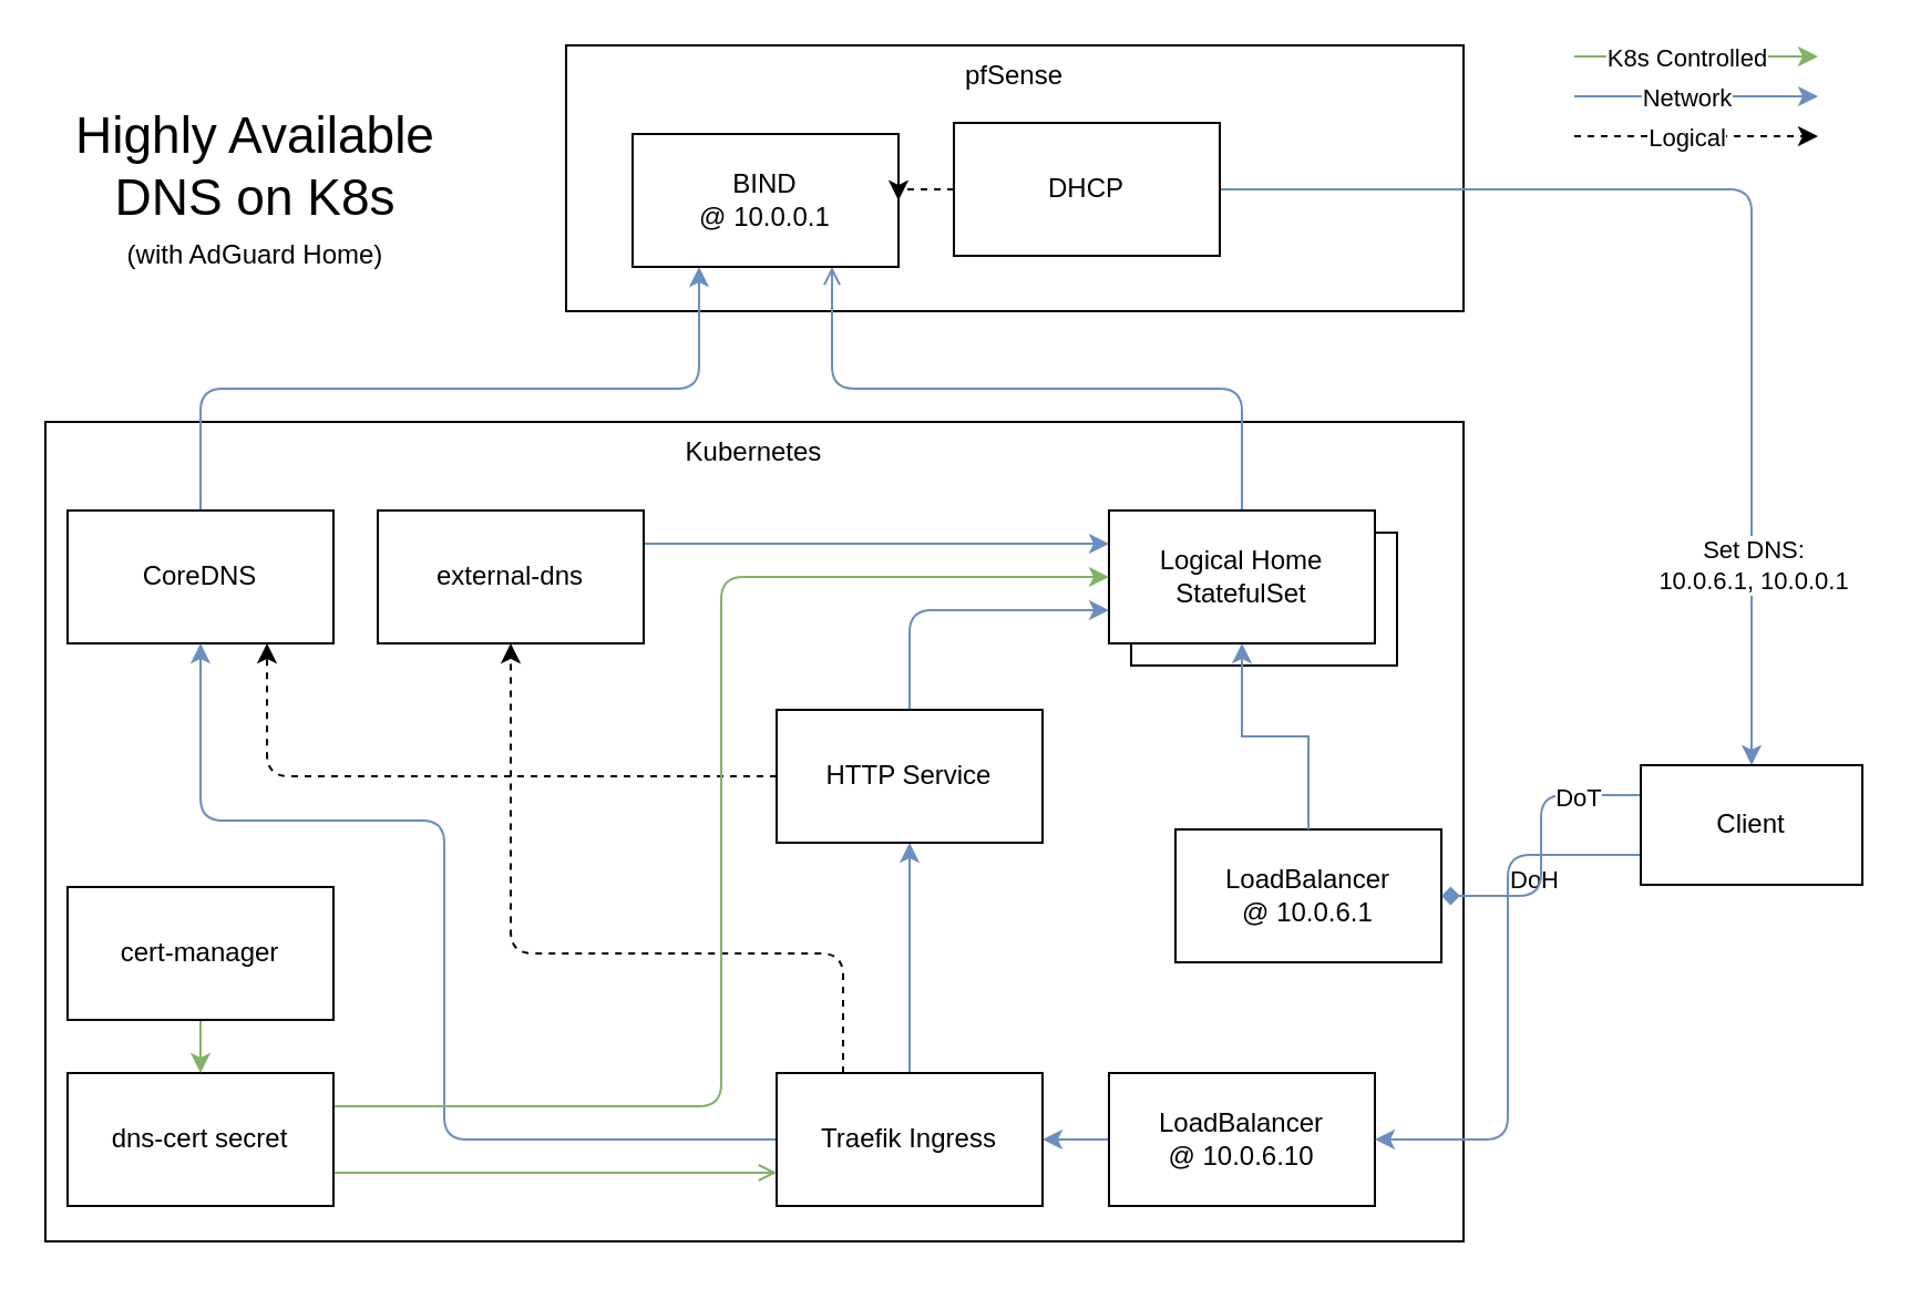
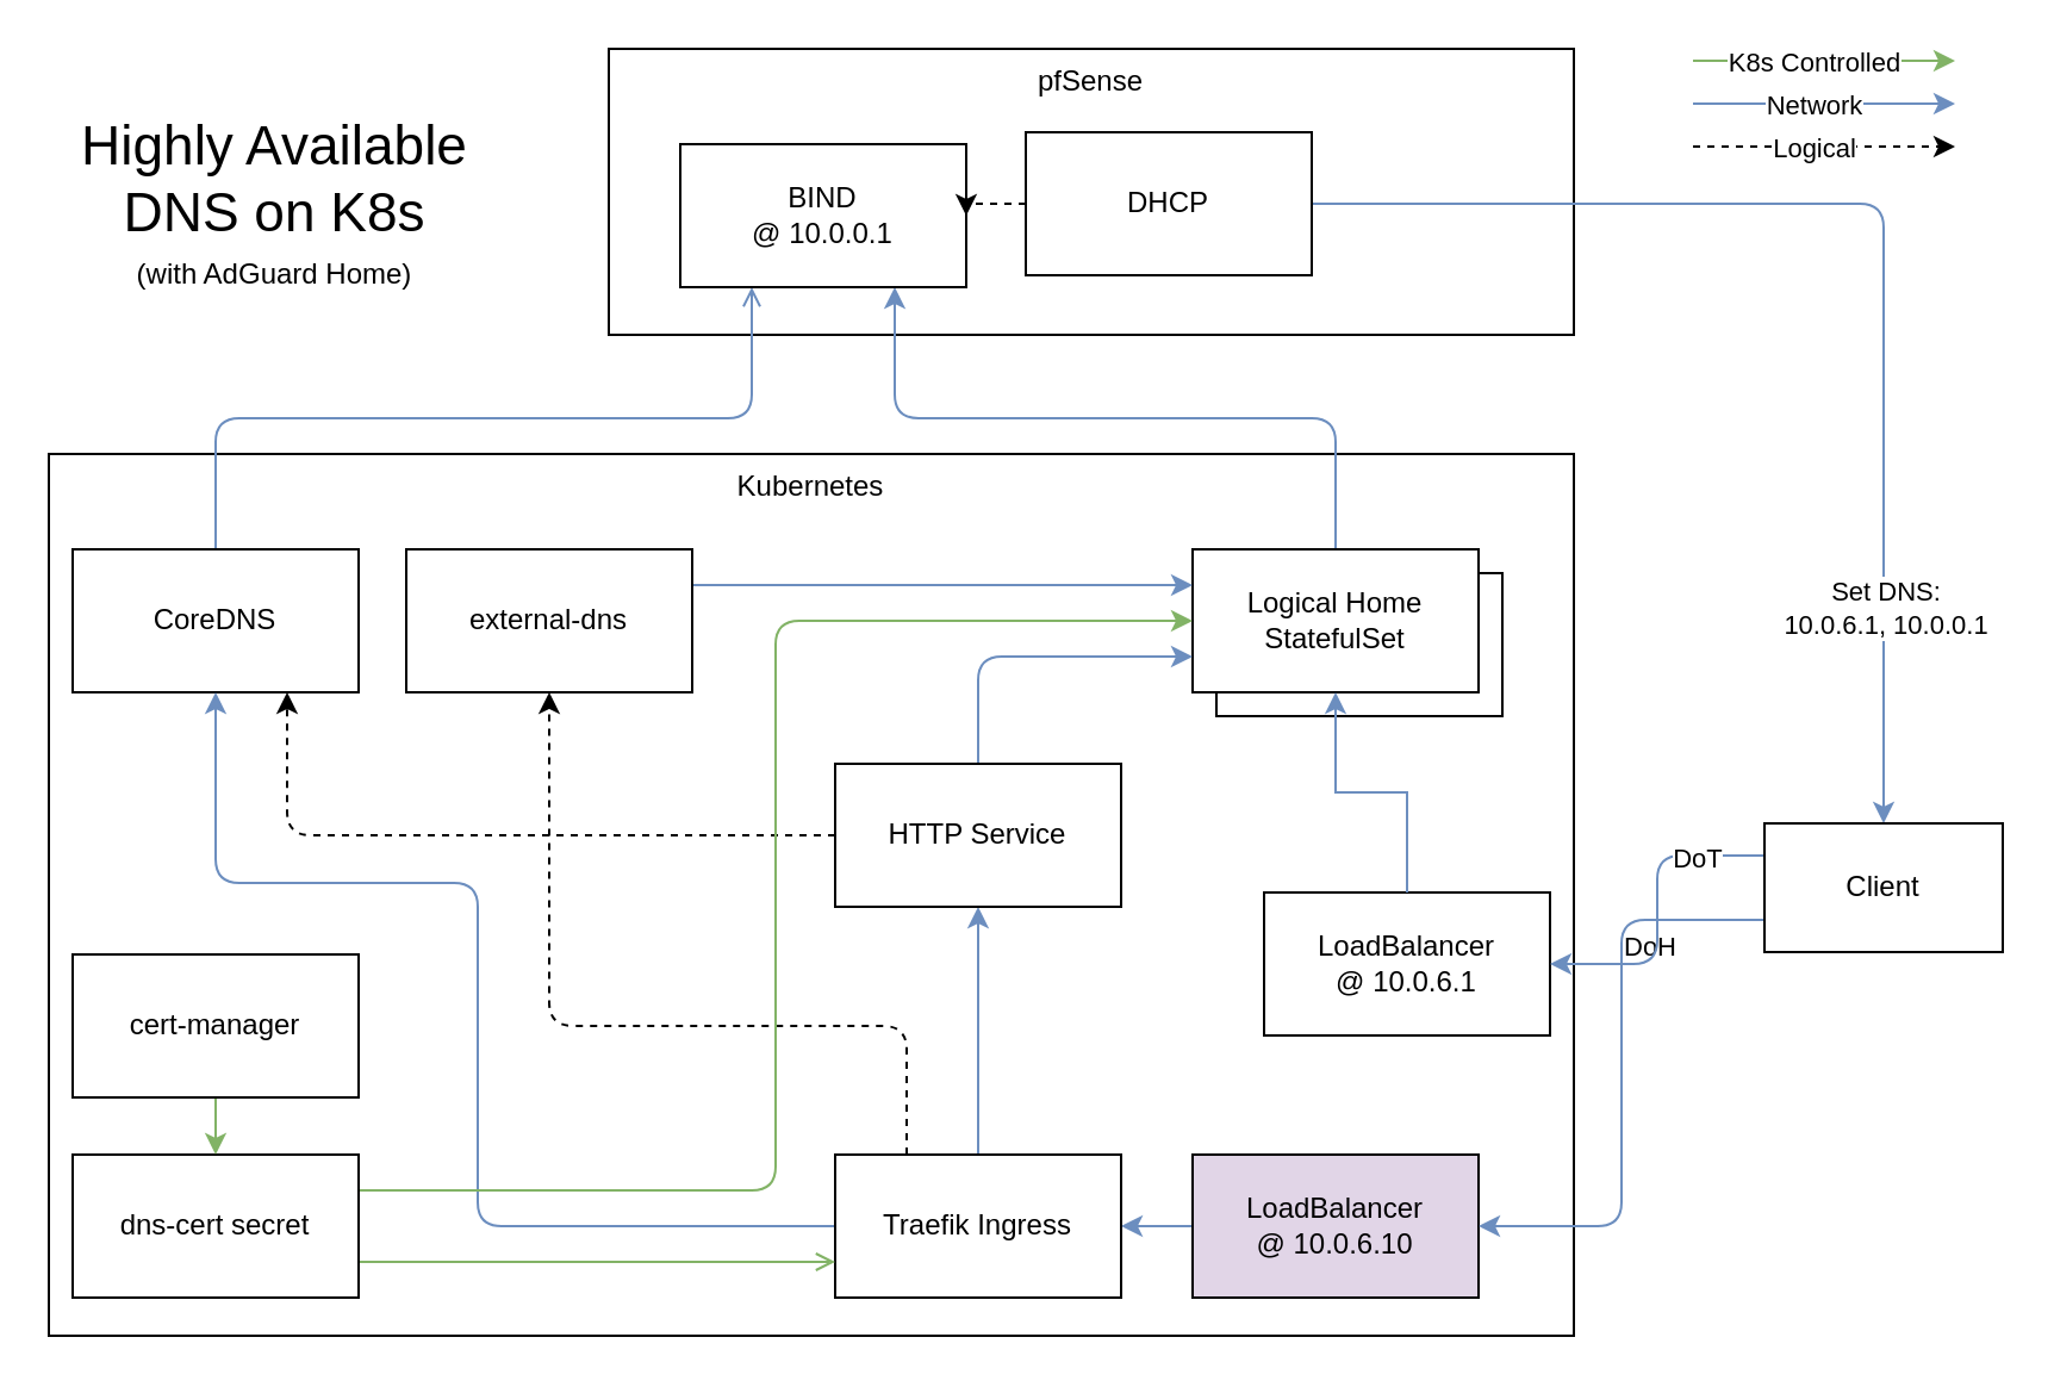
  <mxCell id="0" />
  <mxCell id="1" parent="0" />
  <mxCell id="2" value="Kubernetes" style="rounded=0;whiteSpace=wrap;html=1;verticalAlign=top;" vertex="1" parent="1"><mxGeometry x="20" y="190" width="640" height="370" as="geometry" /></mxCell>
  <mxCell id="3" value="pfSense" style="rounded=0;whiteSpace=wrap;html=1;verticalAlign=top;" vertex="1" parent="1"><mxGeometry x="255" y="20" width="405" height="120" as="geometry" /></mxCell>
  <mxCell id="4" value="AdGuard Home" style="rounded=0;whiteSpace=wrap;html=1;" vertex="1" parent="1"><mxGeometry x="510" y="240" width="120" height="60" as="geometry" /></mxCell>
- <mxCell id="5" style="edgeStyle=orthogonalEdgeStyle;rounded=1;orthogonalLoop=1;jettySize=auto;html=1;exitX=0.5;exitY=0;exitDx=0;exitDy=0;entryX=0.25;entryY=1;entryDx=0;entryDy=0;fillColor=#dae8fc;strokeColor=#6c8ebf;" edge="1" parent="1" source="6" target="9"><mxGeometry relative="1" as="geometry" /></mxCell>
+ <mxCell id="5" style="edgeStyle=orthogonalEdgeStyle;rounded=1;orthogonalLoop=1;jettySize=auto;html=1;exitX=0.5;exitY=0;exitDx=0;exitDy=0;entryX=0.25;entryY=1;entryDx=0;entryDy=0;fillColor=#dae8fc;strokeColor=#6c8ebf;endArrow=open;" edge="1" parent="1" source="6" target="9"><mxGeometry relative="1" as="geometry" /></mxCell>
  <mxCell id="6" value="&lt;div&gt;CoreDNS&lt;/div&gt;" style="rounded=0;whiteSpace=wrap;html=1;" vertex="1" parent="1"><mxGeometry x="30" y="230" width="120" height="60" as="geometry" /></mxCell>
- <mxCell id="7" style="edgeStyle=orthogonalEdgeStyle;rounded=1;orthogonalLoop=1;jettySize=auto;html=1;exitX=0.5;exitY=0;exitDx=0;exitDy=0;entryX=0.75;entryY=1;entryDx=0;entryDy=0;fillColor=#dae8fc;strokeColor=#6c8ebf;endArrow=open;" edge="1" parent="1" source="8" target="9"><mxGeometry relative="1" as="geometry" /></mxCell>
+ <mxCell id="7" style="edgeStyle=orthogonalEdgeStyle;rounded=1;orthogonalLoop=1;jettySize=auto;html=1;exitX=0.5;exitY=0;exitDx=0;exitDy=0;entryX=0.75;entryY=1;entryDx=0;entryDy=0;fillColor=#dae8fc;strokeColor=#6c8ebf;" edge="1" parent="1" source="8" target="9"><mxGeometry relative="1" as="geometry" /></mxCell>
  <mxCell id="8" value="Logical Home StatefulSet" style="rounded=0;whiteSpace=wrap;html=1;" vertex="1" parent="1"><mxGeometry x="500" y="230" width="120" height="60" as="geometry" /></mxCell>
  <mxCell id="9" value="&lt;div&gt;BIND&lt;/div&gt;&lt;div&gt;@ 10.0.0.1&lt;/div&gt;" style="rounded=0;whiteSpace=wrap;html=1;" vertex="1" parent="1"><mxGeometry x="285" y="60" width="120" height="60" as="geometry" /></mxCell>
  <mxCell id="10" value="&lt;div&gt;LoadBalancer&lt;/div&gt;&lt;div&gt;@  10.0.6.1&lt;/div&gt;" style="rounded=0;whiteSpace=wrap;html=1;" vertex="1" parent="1"><mxGeometry x="530" y="374" width="120" height="60" as="geometry" /></mxCell>
  <mxCell id="11" style="edgeStyle=orthogonalEdgeStyle;rounded=0;orthogonalLoop=1;jettySize=auto;html=1;exitX=0;exitY=0.5;exitDx=0;exitDy=0;entryX=1;entryY=0.5;entryDx=0;entryDy=0;fillColor=#dae8fc;strokeColor=#6c8ebf;" edge="1" parent="1" source="12" target="16"><mxGeometry relative="1" as="geometry" /></mxCell>
- <mxCell id="12" value="&lt;div&gt;LoadBalancer&lt;br&gt;@ 10.0.6.10&lt;br&gt;&lt;/div&gt;" style="rounded=0;whiteSpace=wrap;html=1;" vertex="1" parent="1"><mxGeometry x="500" y="484" width="120" height="60" as="geometry" /></mxCell>
+ <mxCell id="12" value="&lt;div&gt;LoadBalancer&lt;br&gt;@ 10.0.6.10&lt;br&gt;&lt;/div&gt;" style="rounded=0;whiteSpace=wrap;html=1;fillColor=#e1d5e7;" vertex="1" parent="1"><mxGeometry x="500" y="484" width="120" height="60" as="geometry" /></mxCell>
  <mxCell id="13" style="edgeStyle=orthogonalEdgeStyle;rounded=0;orthogonalLoop=1;jettySize=auto;html=1;exitX=0.5;exitY=0;exitDx=0;exitDy=0;entryX=0.5;entryY=1;entryDx=0;entryDy=0;fillColor=#dae8fc;strokeColor=#6c8ebf;" edge="1" parent="1" source="16" target="30"><mxGeometry relative="1" as="geometry" /></mxCell>
  <mxCell id="14" style="rounded=1;orthogonalLoop=1;jettySize=auto;html=1;exitX=0.25;exitY=0;exitDx=0;exitDy=0;entryX=0.5;entryY=1;entryDx=0;entryDy=0;dashed=1;edgeStyle=orthogonalEdgeStyle;" edge="1" parent="1" source="16" target="18"><mxGeometry relative="1" as="geometry"><Array as="points"><mxPoint x="380" y="430" /><mxPoint x="230" y="430" /></Array></mxGeometry></mxCell>
  <mxCell id="15" style="rounded=1;orthogonalLoop=1;jettySize=auto;html=1;exitX=0;exitY=0.5;exitDx=0;exitDy=0;entryX=0.5;entryY=1;entryDx=0;entryDy=0;edgeStyle=orthogonalEdgeStyle;fillColor=#dae8fc;strokeColor=#6c8ebf;" edge="1" parent="1" source="16" target="6"><mxGeometry relative="1" as="geometry"><Array as="points"><mxPoint x="200" y="514" /><mxPoint x="200" y="370" /><mxPoint x="90" y="370" /></Array></mxGeometry></mxCell>
  <mxCell id="16" value="Traefik Ingress" style="rounded=0;whiteSpace=wrap;html=1;" vertex="1" parent="1"><mxGeometry x="350" y="484" width="120" height="60" as="geometry" /></mxCell>
  <mxCell id="17" style="edgeStyle=orthogonalEdgeStyle;rounded=0;orthogonalLoop=1;jettySize=auto;html=1;exitX=1;exitY=0.25;exitDx=0;exitDy=0;entryX=0;entryY=0.25;entryDx=0;entryDy=0;fillColor=#dae8fc;strokeColor=#6c8ebf;" edge="1" parent="1" source="18" target="8"><mxGeometry relative="1" as="geometry" /></mxCell>
  <mxCell id="18" value="external-dns" style="rounded=0;whiteSpace=wrap;html=1;" vertex="1" parent="1"><mxGeometry x="170" y="230" width="120" height="60" as="geometry" /></mxCell>
  <mxCell id="19" style="edgeStyle=orthogonalEdgeStyle;orthogonalLoop=1;jettySize=auto;html=1;exitX=1;exitY=0.5;exitDx=0;exitDy=0;entryX=0.5;entryY=0;entryDx=0;entryDy=0;fillColor=#dae8fc;strokeColor=#6c8ebf;rounded=1;" edge="1" parent="1" source="22" target="27"><mxGeometry relative="1" as="geometry"><mxPoint x="910" y="340" as="targetPoint" /></mxGeometry></mxCell>
  <mxCell id="20" value="&lt;div&gt;Set DNS:&lt;/div&gt;&lt;div&gt;10.0.6.1, 10.0.0.1&lt;/div&gt;" style="edgeLabel;html=1;align=center;verticalAlign=middle;resizable=0;points=[];" vertex="1" connectable="0" parent="19"><mxGeometry x="0.104" y="-74" relative="1" as="geometry"><mxPoint x="74" y="133" as="offset" /></mxGeometry></mxCell>
  <mxCell id="21" style="edgeStyle=orthogonalEdgeStyle;rounded=0;orthogonalLoop=1;jettySize=auto;html=1;exitX=0;exitY=0.5;exitDx=0;exitDy=0;entryX=1;entryY=0.5;entryDx=0;entryDy=0;dashed=1;" edge="1" parent="1" source="22" target="9"><mxGeometry relative="1" as="geometry" /></mxCell>
  <mxCell id="22" value="DHCP" style="rounded=0;whiteSpace=wrap;html=1;" vertex="1" parent="1"><mxGeometry x="430" y="55" width="120" height="60" as="geometry" /></mxCell>
  <mxCell id="23" style="edgeStyle=orthogonalEdgeStyle;rounded=1;orthogonalLoop=1;jettySize=auto;html=1;exitX=0;exitY=0.75;exitDx=0;exitDy=0;entryX=1;entryY=0.5;entryDx=0;entryDy=0;fillColor=#dae8fc;strokeColor=#6c8ebf;" edge="1" parent="1" source="27" target="12"><mxGeometry relative="1" as="geometry" /></mxCell>
  <mxCell id="24" value="DoH" style="edgeLabel;html=1;align=center;verticalAlign=middle;resizable=0;points=[];" vertex="1" connectable="0" parent="23"><mxGeometry x="-0.429" relative="1" as="geometry"><mxPoint x="11" as="offset" /></mxGeometry></mxCell>
- <mxCell id="25" style="edgeStyle=orthogonalEdgeStyle;rounded=1;orthogonalLoop=1;jettySize=auto;html=1;exitX=0;exitY=0.25;exitDx=0;exitDy=0;entryX=1;entryY=0.5;entryDx=0;entryDy=0;fillColor=#dae8fc;strokeColor=#6c8ebf;endArrow=diamond;" edge="1" parent="1" source="27" target="10"><mxGeometry relative="1" as="geometry" /></mxCell>
+ <mxCell id="25" style="edgeStyle=orthogonalEdgeStyle;rounded=1;orthogonalLoop=1;jettySize=auto;html=1;exitX=0;exitY=0.25;exitDx=0;exitDy=0;entryX=1;entryY=0.5;entryDx=0;entryDy=0;fillColor=#dae8fc;strokeColor=#6c8ebf;" edge="1" parent="1" source="27" target="10"><mxGeometry relative="1" as="geometry" /></mxCell>
  <mxCell id="26" value="DoT" style="edgeLabel;html=1;align=center;verticalAlign=middle;resizable=0;points=[];" vertex="1" connectable="0" parent="25"><mxGeometry x="-0.426" y="1" relative="1" as="geometry"><mxPoint x="10" as="offset" /></mxGeometry></mxCell>
  <mxCell id="27" value="Client" style="rounded=0;whiteSpace=wrap;html=1;" vertex="1" parent="1"><mxGeometry x="740" y="345" width="100" height="54" as="geometry" /></mxCell>
  <mxCell id="28" style="rounded=1;orthogonalLoop=1;jettySize=auto;html=1;exitX=0;exitY=0.5;exitDx=0;exitDy=0;entryX=0.75;entryY=1;entryDx=0;entryDy=0;dashed=1;edgeStyle=orthogonalEdgeStyle;" edge="1" parent="1" source="30" target="6"><mxGeometry relative="1" as="geometry" /></mxCell>
  <mxCell id="29" style="edgeStyle=orthogonalEdgeStyle;rounded=1;orthogonalLoop=1;jettySize=auto;html=1;exitX=0.5;exitY=0;exitDx=0;exitDy=0;entryX=0;entryY=0.75;entryDx=0;entryDy=0;fillColor=#dae8fc;strokeColor=#6c8ebf;" edge="1" parent="1" source="30" target="8"><mxGeometry relative="1" as="geometry" /></mxCell>
  <mxCell id="30" value="HTTP Service" style="rounded=0;whiteSpace=wrap;html=1;" vertex="1" parent="1"><mxGeometry x="350" y="320" width="120" height="60" as="geometry" /></mxCell>
  <mxCell id="31" style="edgeStyle=orthogonalEdgeStyle;rounded=0;orthogonalLoop=1;jettySize=auto;html=1;exitX=0.5;exitY=0;exitDx=0;exitDy=0;fillColor=#dae8fc;strokeColor=#6c8ebf;" edge="1" parent="1" source="10" target="8"><mxGeometry relative="1" as="geometry"><mxPoint x="560" y="330" as="sourcePoint" /></mxGeometry></mxCell>
  <mxCell id="32" style="edgeStyle=orthogonalEdgeStyle;rounded=0;orthogonalLoop=1;jettySize=auto;html=1;exitX=1;exitY=0.75;exitDx=0;exitDy=0;entryX=0;entryY=0.75;entryDx=0;entryDy=0;fillColor=#d5e8d4;strokeColor=#82b366;endArrow=open;" edge="1" parent="1" source="34" target="16"><mxGeometry relative="1" as="geometry" /></mxCell>
  <mxCell id="33" style="edgeStyle=orthogonalEdgeStyle;rounded=1;orthogonalLoop=1;jettySize=auto;html=1;exitX=1;exitY=0.25;exitDx=0;exitDy=0;entryX=0;entryY=0.5;entryDx=0;entryDy=0;fillColor=#d5e8d4;strokeColor=#82b366;" edge="1" parent="1" source="34" target="8"><mxGeometry relative="1" as="geometry" /></mxCell>
  <mxCell id="34" value="dns-cert secret" style="rounded=0;whiteSpace=wrap;html=1;" vertex="1" parent="1"><mxGeometry x="30" y="484" width="120" height="60" as="geometry" /></mxCell>
  <mxCell id="35" style="edgeStyle=orthogonalEdgeStyle;rounded=0;orthogonalLoop=1;jettySize=auto;html=1;exitX=0.5;exitY=1;exitDx=0;exitDy=0;entryX=0.5;entryY=0;entryDx=0;entryDy=0;fillColor=#d5e8d4;strokeColor=#82b366;" edge="1" parent="1" source="36" target="34"><mxGeometry relative="1" as="geometry" /></mxCell>
  <mxCell id="36" value="cert-manager" style="rounded=0;whiteSpace=wrap;html=1;" vertex="1" parent="1"><mxGeometry x="30" y="400" width="120" height="60" as="geometry" /></mxCell>
  <mxCell id="37" style="edgeStyle=orthogonalEdgeStyle;rounded=0;orthogonalLoop=1;jettySize=auto;html=1;entryX=0;entryY=0.75;entryDx=0;entryDy=0;fillColor=#d5e8d4;strokeColor=#82b366;" edge="1" parent="1"><mxGeometry relative="1" as="geometry"><mxPoint x="710" y="25" as="sourcePoint" /><mxPoint x="820" y="25" as="targetPoint" /></mxGeometry></mxCell>
  <mxCell id="38" value="K8s Controlled" style="edgeLabel;html=1;align=center;verticalAlign=middle;resizable=0;points=[];" vertex="1" connectable="0" parent="37"><mxGeometry x="-0.291" y="-5" relative="1" as="geometry"><mxPoint x="11" y="-5" as="offset" /></mxGeometry></mxCell>
  <mxCell id="39" style="edgeStyle=orthogonalEdgeStyle;rounded=0;orthogonalLoop=1;jettySize=auto;html=1;entryX=0;entryY=0.75;entryDx=0;entryDy=0;fillColor=#dae8fc;strokeColor=#6c8ebf;" edge="1" parent="1"><mxGeometry relative="1" as="geometry"><mxPoint x="710" y="43" as="sourcePoint" /><mxPoint x="820" y="43" as="targetPoint" /></mxGeometry></mxCell>
  <mxCell id="40" value="Network" style="edgeLabel;html=1;align=center;verticalAlign=middle;resizable=0;points=[];" vertex="1" connectable="0" parent="39"><mxGeometry x="-0.291" y="-5" relative="1" as="geometry"><mxPoint x="11" y="-5" as="offset" /></mxGeometry></mxCell>
  <mxCell id="41" style="edgeStyle=orthogonalEdgeStyle;rounded=0;orthogonalLoop=1;jettySize=auto;html=1;entryX=0;entryY=0.75;entryDx=0;entryDy=0;dashed=1;" edge="1" parent="1"><mxGeometry relative="1" as="geometry"><mxPoint x="710" y="61" as="sourcePoint" /><mxPoint x="820" y="61" as="targetPoint" /></mxGeometry></mxCell>
  <mxCell id="42" value="Logical" style="edgeLabel;html=1;align=center;verticalAlign=middle;resizable=0;points=[];" vertex="1" connectable="0" parent="41"><mxGeometry x="-0.291" y="-5" relative="1" as="geometry"><mxPoint x="11" y="-5" as="offset" /></mxGeometry></mxCell>
  <mxCell id="43" value="Highly Available DNS on K8s" style="text;html=1;strokeColor=none;fillColor=none;align=center;verticalAlign=middle;whiteSpace=wrap;rounded=0;fontSize=23;" vertex="1" parent="1"><mxGeometry x="20" y="20" width="190" height="110" as="geometry" /></mxCell>
  <mxCell id="44" value="(with AdGuard Home)" style="text;html=1;strokeColor=none;fillColor=none;align=center;verticalAlign=middle;whiteSpace=wrap;rounded=0;" vertex="1" parent="1"><mxGeometry x="20" y="100" width="190" height="30" as="geometry" /></mxCell>
